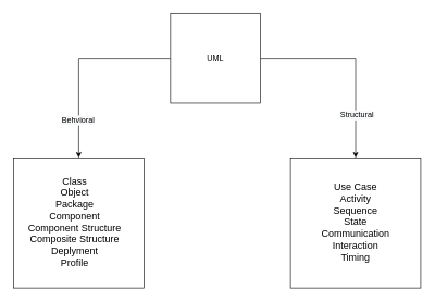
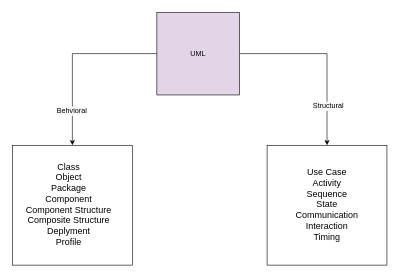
  <mxCell id="0" />
  <mxCell id="1" parent="0" />
  <mxCell id="2" style="edgeStyle=orthogonalEdgeStyle;rounded=0;orthogonalLoop=1;jettySize=auto;html=1;exitX=0;exitY=0.5;exitDx=0;exitDy=0;entryX=0.5;entryY=0;entryDx=0;entryDy=0;" edge="1" parent="1" source="6" target="7"><mxGeometry relative="1" as="geometry" /></mxCell>
  <mxCell id="3" value="&lt;span style=&quot;font-size: 12px ; background-color: rgb(248 , 249 , 250)&quot;&gt;Behvioral&lt;/span&gt;" style="edgeLabel;html=1;align=center;verticalAlign=middle;resizable=0;points=[];" vertex="1" connectable="0" parent="2"><mxGeometry x="0.605" y="-2" relative="1" as="geometry"><mxPoint as="offset" /></mxGeometry></mxCell>
  <mxCell id="4" style="edgeStyle=orthogonalEdgeStyle;rounded=0;orthogonalLoop=1;jettySize=auto;html=1;exitX=1;exitY=0.5;exitDx=0;exitDy=0;" edge="1" parent="1" source="6" target="8"><mxGeometry relative="1" as="geometry" /></mxCell>
  <mxCell id="5" value="&lt;span style=&quot;font-size: 12px ; background-color: rgb(248 , 249 , 250)&quot;&gt;Structural&lt;/span&gt;" style="edgeLabel;html=1;align=center;verticalAlign=middle;resizable=0;points=[];" vertex="1" connectable="0" parent="4"><mxGeometry x="0.559" y="1" relative="1" as="geometry"><mxPoint as="offset" /></mxGeometry></mxCell>
- <mxCell id="6" value="UML" style="whiteSpace=wrap;html=1;aspect=fixed;" vertex="1" parent="1"><mxGeometry x="261" y="20" width="138" height="138" as="geometry" /></mxCell>
+ <mxCell id="6" value="UML" style="whiteSpace=wrap;html=1;aspect=fixed;fillColor=#e1d5e7;" vertex="1" parent="1"><mxGeometry x="261" y="20" width="138" height="138" as="geometry" /></mxCell>
  <mxCell id="7" value="" style="whiteSpace=wrap;html=1;aspect=fixed;" vertex="1" parent="1"><mxGeometry x="20" y="242" width="200" height="200" as="geometry" /></mxCell>
  <mxCell id="8" value="" style="whiteSpace=wrap;html=1;aspect=fixed;" vertex="1" parent="1"><mxGeometry x="445" y="242" width="200" height="200" as="geometry" /></mxCell>
  <mxCell id="9" value="Class&lt;br style=&quot;font-size: 15px;&quot;&gt;Object&lt;br style=&quot;font-size: 15px;&quot;&gt;Package&lt;br style=&quot;font-size: 15px;&quot;&gt;Component&lt;br style=&quot;font-size: 15px;&quot;&gt;Component Structure&lt;br style=&quot;font-size: 15px;&quot;&gt;Composite Structure&lt;br style=&quot;font-size: 15px;&quot;&gt;Deplyment&lt;br style=&quot;font-size: 15px;&quot;&gt;Profile" style="text;html=1;strokeColor=none;fillColor=none;align=center;verticalAlign=middle;whiteSpace=wrap;rounded=0;fontSize=15;" vertex="1" parent="1"><mxGeometry x="30" y="252" width="168" height="176" as="geometry" /></mxCell>
  <mxCell id="10" value="Use Case&lt;br&gt;Activity&lt;br&gt;Sequence&lt;br&gt;State&lt;br&gt;Communication&lt;br&gt;Interaction&lt;br&gt;Timing" style="text;html=1;strokeColor=none;fillColor=none;align=center;verticalAlign=middle;whiteSpace=wrap;rounded=0;fontSize=15;" vertex="1" parent="1"><mxGeometry x="461" y="252" width="168" height="176" as="geometry" /></mxCell>
